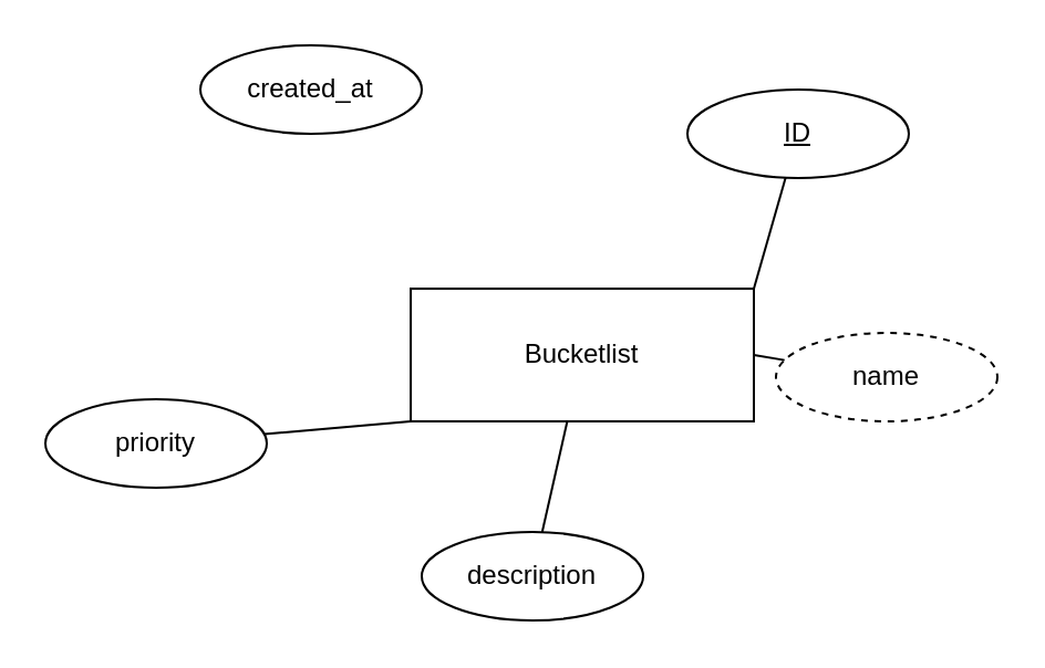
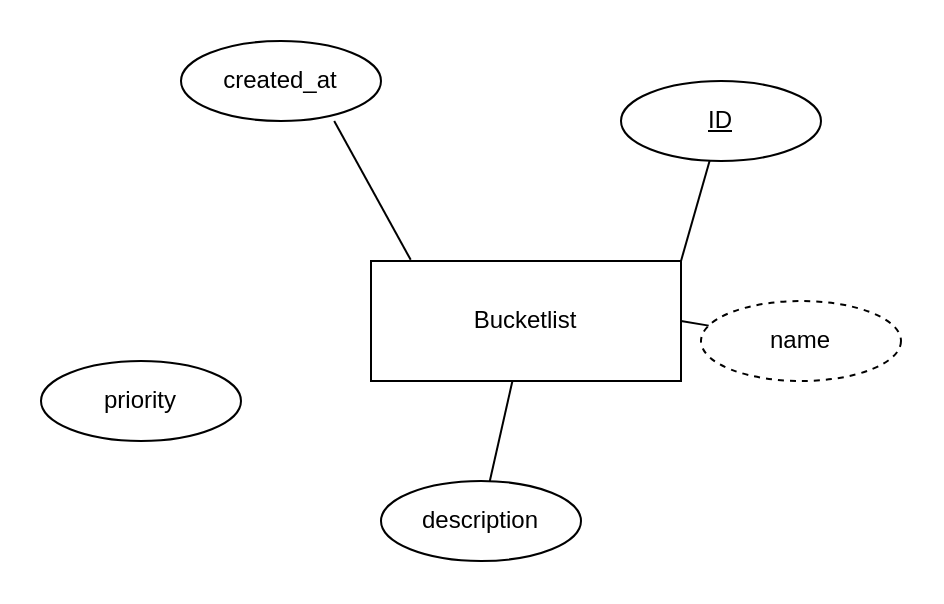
  <mxCell id="0" />
  <mxCell id="1" parent="0" />
  <mxCell id="2" value="Bucketlist" style="whiteSpace=wrap;html=1;align=center;" vertex="1" parent="1"><mxGeometry x="185" y="130" width="155" height="60" as="geometry" /></mxCell>
  <mxCell id="3" value="description" style="ellipse;whiteSpace=wrap;html=1;align=center;" vertex="1" parent="1"><mxGeometry x="190" y="240" width="100" height="40" as="geometry" /></mxCell>
  <mxCell id="4" value="ID" style="ellipse;whiteSpace=wrap;html=1;align=center;fontStyle=4;" vertex="1" parent="1"><mxGeometry x="310" y="40" width="100" height="40" as="geometry" /></mxCell>
  <mxCell id="5" value="name" style="ellipse;whiteSpace=wrap;html=1;align=center;dashed=1;" vertex="1" parent="1"><mxGeometry x="350" y="150" width="100" height="40" as="geometry" /></mxCell>
  <mxCell id="6" value="priority" style="ellipse;whiteSpace=wrap;html=1;align=center;" vertex="1" parent="1"><mxGeometry x="20" y="180" width="100" height="40" as="geometry" /></mxCell>
  <mxCell id="7" value="created_at" style="ellipse;whiteSpace=wrap;html=1;align=center;" vertex="1" parent="1"><mxGeometry x="90" y="20" width="100" height="40" as="geometry" /></mxCell>
- <mxCell id="8" value="" style="endArrow=none;html=1;rounded=0;entryX=0;entryY=1;entryDx=0;entryDy=0;" edge="1" parent="1" source="6" target="2"><mxGeometry relative="1" as="geometry"><mxPoint x="200" y="200" as="sourcePoint" /><mxPoint x="360" y="200" as="targetPoint" /></mxGeometry></mxCell>
  <mxCell id="9" value="" style="endArrow=none;html=1;rounded=0;" edge="1" parent="1" source="2" target="3"><mxGeometry relative="1" as="geometry"><mxPoint x="200" y="200" as="sourcePoint" /><mxPoint x="360" y="200" as="targetPoint" /></mxGeometry></mxCell>
  <mxCell id="10" value="" style="endArrow=none;html=1;rounded=0;exitX=1;exitY=0.5;exitDx=0;exitDy=0;" edge="1" parent="1" source="2" target="5"><mxGeometry relative="1" as="geometry"><mxPoint x="200" y="200" as="sourcePoint" /><mxPoint x="360" y="200" as="targetPoint" /></mxGeometry></mxCell>
  <mxCell id="11" value="" style="endArrow=none;html=1;rounded=0;exitX=1;exitY=0;exitDx=0;exitDy=0;" edge="1" parent="1" source="2" target="4"><mxGeometry relative="1" as="geometry"><mxPoint x="200" y="200" as="sourcePoint" /><mxPoint x="360" y="200" as="targetPoint" /></mxGeometry></mxCell>
+ <mxCell id="12" value="" style="endArrow=none;html=1;rounded=0;exitX=0.766;exitY=1;exitDx=0;exitDy=0;exitPerimeter=0;entryX=0.128;entryY=-0.01;entryDx=0;entryDy=0;entryPerimeter=0;" edge="1" parent="1" source="7" target="2"><mxGeometry relative="1" as="geometry"><mxPoint x="200" y="200" as="sourcePoint" /><mxPoint x="360" y="200" as="targetPoint" /></mxGeometry></mxCell>
